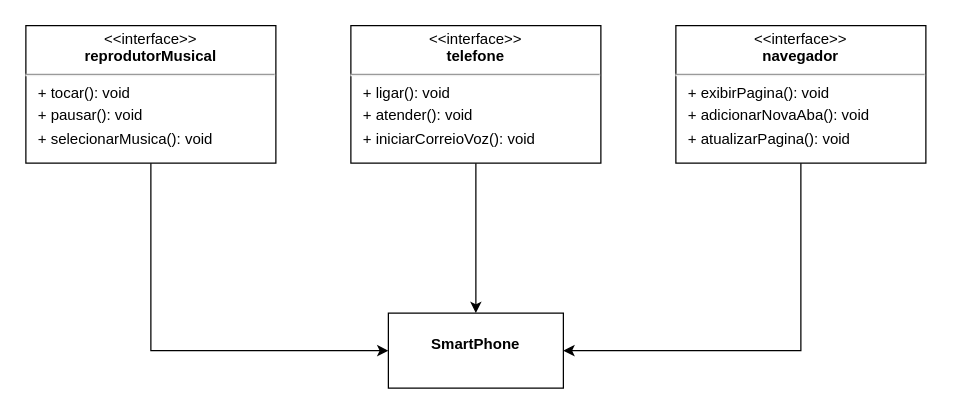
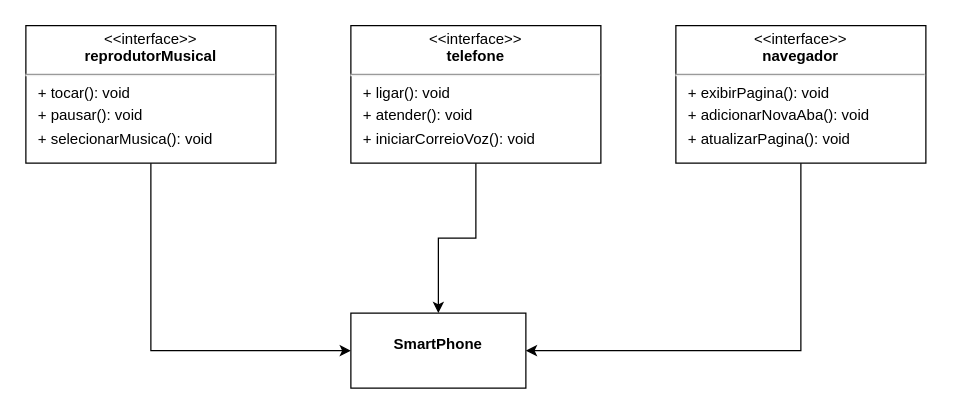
  <mxCell id="0" />
  <mxCell id="1" parent="0" />
  <mxCell id="2" style="edgeStyle=orthogonalEdgeStyle;rounded=0;orthogonalLoop=1;jettySize=auto;html=1;entryX=0;entryY=0.5;entryDx=0;entryDy=0;" edge="1" parent="1" source="3" target="8"><mxGeometry relative="1" as="geometry"><Array as="points"><mxPoint x="120" y="280" /></Array></mxGeometry></mxCell>
  <mxCell id="3" value="&lt;p style=&quot;margin:0px;margin-top:4px;text-align:center;&quot;&gt;&amp;lt;&amp;lt;interface&amp;gt;&amp;gt;&lt;br&gt;&lt;b&gt;reprodutorMusical&lt;/b&gt;&lt;/p&gt;&lt;hr&gt;&lt;p style=&quot;margin:0px;margin-top:4px;margin-left:10px;text-align:left;&quot;&gt;+ tocar(): void&lt;/p&gt;&lt;p style=&quot;margin:0px;margin-top:4px;margin-left:10px;text-align:left;&quot;&gt;+ pausar(): void&lt;br&gt;&lt;/p&gt;&lt;p style=&quot;margin:0px;margin-top:4px;margin-left:10px;text-align:left;&quot;&gt;+ selecionarMusica(): void&lt;/p&gt;" style="shape=rect;html=1;overflow=fill;whiteSpace=wrap;" vertex="1" parent="1"><mxGeometry x="20" y="20" width="200" height="110" as="geometry" /></mxCell>
  <mxCell id="4" style="edgeStyle=orthogonalEdgeStyle;rounded=0;orthogonalLoop=1;jettySize=auto;html=1;entryX=0.5;entryY=0;entryDx=0;entryDy=0;" edge="1" parent="1" source="5" target="8"><mxGeometry relative="1" as="geometry" /></mxCell>
  <mxCell id="5" value="&lt;p style=&quot;margin:0px;margin-top:4px;text-align:center;&quot;&gt;&amp;lt;&amp;lt;interface&amp;gt;&amp;gt;&lt;br&gt;&lt;b&gt;telefone&lt;/b&gt;&lt;/p&gt;&lt;hr&gt;&lt;p style=&quot;margin:0px;margin-top:4px;margin-left:10px;text-align:left;&quot;&gt;+ ligar(): void&lt;/p&gt;&lt;p style=&quot;margin:0px;margin-top:4px;margin-left:10px;text-align:left;&quot;&gt;+ atender(): void&lt;br&gt;&lt;/p&gt;&lt;p style=&quot;margin:0px;margin-top:4px;margin-left:10px;text-align:left;&quot;&gt;+ iniciarCorreioVoz(): void&lt;/p&gt;" style="shape=rect;html=1;overflow=fill;whiteSpace=wrap;" vertex="1" parent="1"><mxGeometry x="280" y="20" width="200" height="110" as="geometry" /></mxCell>
  <mxCell id="6" style="edgeStyle=orthogonalEdgeStyle;rounded=0;orthogonalLoop=1;jettySize=auto;html=1;entryX=1;entryY=0.5;entryDx=0;entryDy=0;" edge="1" parent="1" source="7" target="8"><mxGeometry relative="1" as="geometry"><Array as="points"><mxPoint x="640" y="280" /></Array></mxGeometry></mxCell>
  <mxCell id="7" value="&lt;p style=&quot;margin:0px;margin-top:4px;text-align:center;&quot;&gt;&amp;lt;&amp;lt;interface&amp;gt;&amp;gt;&lt;br&gt;&lt;b&gt;navegador&lt;/b&gt;&lt;/p&gt;&lt;hr&gt;&lt;p style=&quot;margin:0px;margin-top:4px;margin-left:10px;text-align:left;&quot;&gt;+ exibirPagina(): void&lt;/p&gt;&lt;p style=&quot;margin:0px;margin-top:4px;margin-left:10px;text-align:left;&quot;&gt;+ adicionarNovaAba(): void&lt;br&gt;&lt;/p&gt;&lt;p style=&quot;margin:0px;margin-top:4px;margin-left:10px;text-align:left;&quot;&gt;+ atualizarPagina(): void&lt;/p&gt;" style="shape=rect;html=1;overflow=fill;whiteSpace=wrap;" vertex="1" parent="1"><mxGeometry x="540" y="20" width="200" height="110" as="geometry" /></mxCell>
- <mxCell id="8" value="&lt;p style=&quot;margin:0px;margin-top:4px;text-align:center;&quot;&gt;&lt;br&gt;&lt;b&gt;SmartPhone&lt;/b&gt;&lt;/p&gt;" style="verticalAlign=top;align=left;overflow=fill;fontSize=12;fontFamily=Helvetica;html=1;whiteSpace=wrap;" vertex="1" parent="1"><mxGeometry x="310" y="250" width="140" height="60" as="geometry" /></mxCell>
+ <mxCell id="8" value="&lt;p style=&quot;margin:0px;margin-top:4px;text-align:center;&quot;&gt;&lt;br&gt;&lt;b&gt;SmartPhone&lt;/b&gt;&lt;/p&gt;" style="verticalAlign=top;align=left;overflow=fill;fontSize=12;fontFamily=Helvetica;html=1;whiteSpace=wrap;" vertex="1" parent="1"><mxGeometry x="280" y="250" width="140" height="60" as="geometry" /></mxCell>
